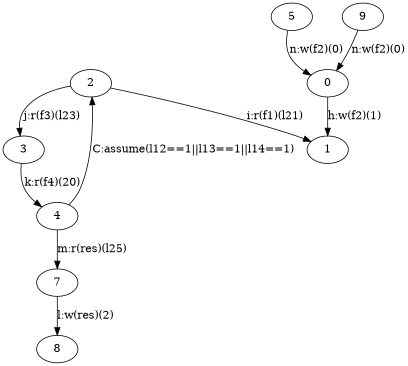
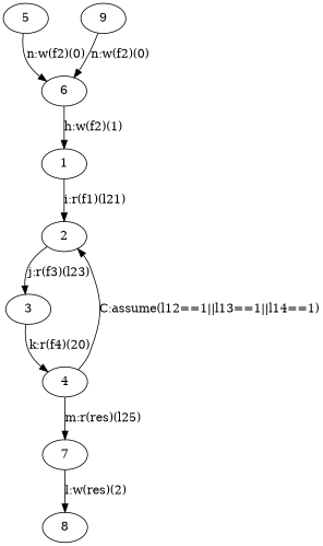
  digraph {
    node [fixedsize=false regular=false]
    edge [constraint=true decorate=false labelfloat=false]
-   n1 [label=0]
+   n1 [label=6]
    n2 [label=1]
    n3 [label=2]
    n4 [label=3]
    n5 [label=4]
    n6 [label=7]
    n7 [label=5]
    n8 [label=8]
    n9 [label=9]
    n1 -> n2 [label="h:w(f2)(1)"]
-   n3 -> n2 [label="i:r(f1)(l21)"]
+   n2 -> n3 [label="i:r(f1)(l21)"]
    n3 -> n4 [label="j:r(f3)(l23)"]
    n4 -> n5 [label="k:r(f4)(20)"]
    n5 -> n3 [label="C:assume(l12==1||l13==1||l14==1)"]
    n5 -> n6 [label="m:r(res)(l25)"]
    n6 -> n8 [label="l:w(res)(2)"]
    n7 -> n1 [label="n:w(f2)(0)"]
    n9 -> n1 [label="n:w(f2)(0)"]
  }
